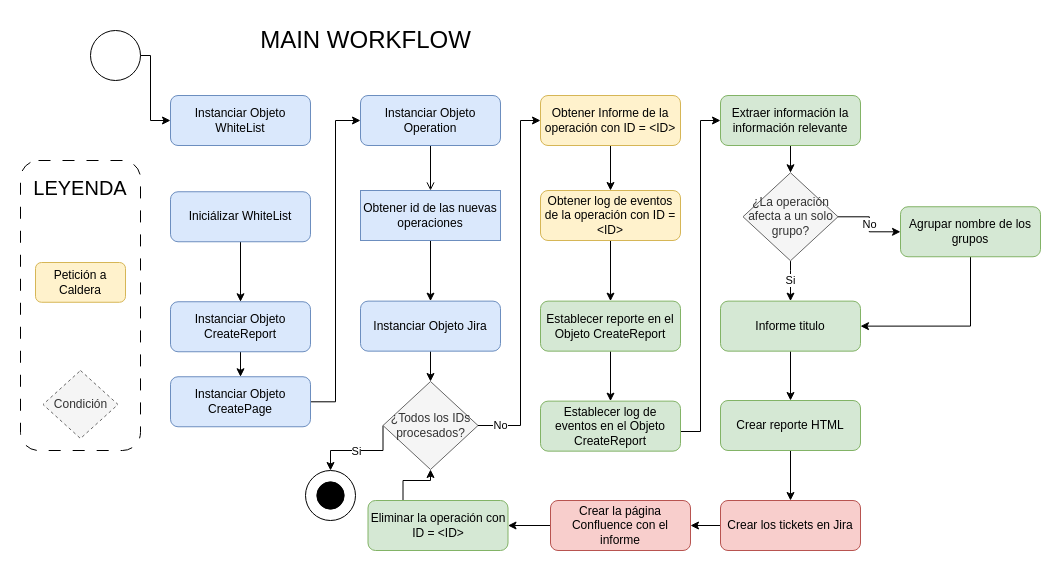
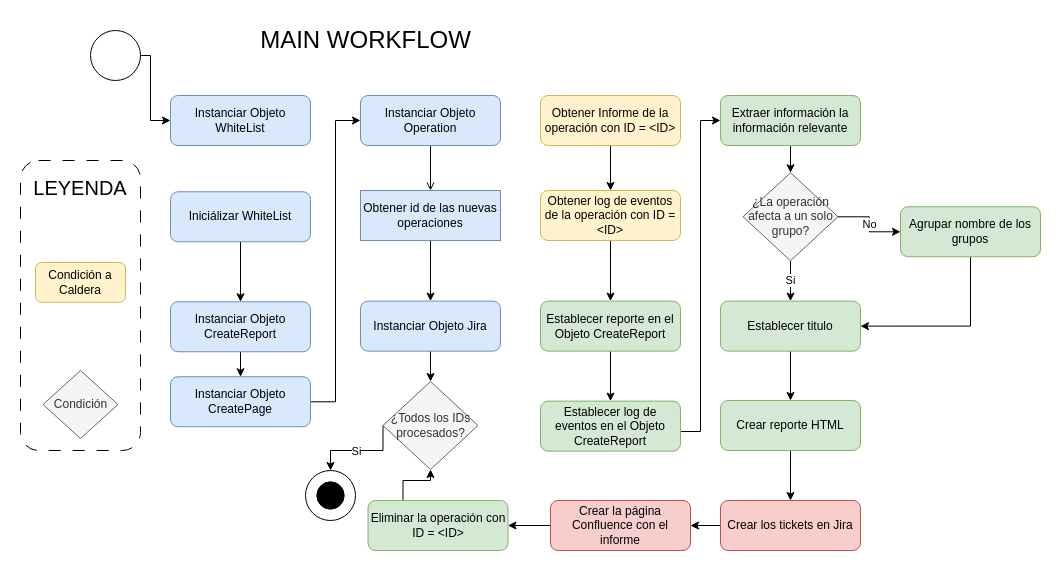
  <mxCell id="0" />
  <mxCell id="1" parent="0" />
  <mxCell id="2" value="" style="rounded=1;whiteSpace=wrap;html=1;dashed=1;dashPattern=12 12;" parent="1" vertex="1"><mxGeometry x="20" y="160" width="120" height="290" as="geometry" /></mxCell>
  <mxCell id="3" value="&lt;font style=&quot;font-size: 24px;&quot;&gt;MAIN WORKFLOW&lt;/font&gt;" style="text;html=1;align=center;verticalAlign=middle;resizable=0;points=[];autosize=1;strokeColor=none;fillColor=none;" parent="1" vertex="1"><mxGeometry x="250" y="20" width="230" height="40" as="geometry" /></mxCell>
  <mxCell id="4" style="edgeStyle=orthogonalEdgeStyle;rounded=0;orthogonalLoop=1;jettySize=auto;html=1;entryX=0;entryY=0.5;entryDx=0;entryDy=0;" parent="1" source="5" target="7" edge="1"><mxGeometry relative="1" as="geometry" /></mxCell>
  <mxCell id="5" value="Instanciar Objeto CreatePage" style="rounded=1;whiteSpace=wrap;html=1;fillColor=#dae8fc;strokeColor=#6c8ebf;" parent="1" vertex="1"><mxGeometry x="170" y="376.25" width="140" height="50" as="geometry" /></mxCell>
  <mxCell id="6" value="" style="edgeStyle=orthogonalEdgeStyle;rounded=0;orthogonalLoop=1;jettySize=auto;html=1;endArrow=open;" parent="1" source="7" target="37" edge="1"><mxGeometry relative="1" as="geometry" /></mxCell>
  <mxCell id="7" value="Instanciar Objeto Operation" style="rounded=1;whiteSpace=wrap;html=1;fillColor=#dae8fc;strokeColor=#6c8ebf;" parent="1" vertex="1"><mxGeometry x="360" y="95" width="140" height="50" as="geometry" /></mxCell>
- <mxCell id="8" style="edgeStyle=orthogonalEdgeStyle;rounded=0;orthogonalLoop=1;jettySize=auto;html=1;entryX=0;entryY=0.5;entryDx=0;entryDy=0;exitX=1;exitY=0.5;exitDx=0;exitDy=0;" parent="1" source="12" target="14" edge="1"><mxGeometry relative="1" as="geometry"><Array as="points"><mxPoint x="520" y="425" /><mxPoint x="520" y="120" /></Array></mxGeometry></mxCell>
- <mxCell id="9" value="No" style="edgeLabel;html=1;align=center;verticalAlign=middle;resizable=0;points=[];" parent="8" vertex="1" connectable="0"><mxGeometry x="-0.881" y="1" relative="1" as="geometry"><mxPoint as="offset" /></mxGeometry></mxCell>
  <mxCell id="10" style="edgeStyle=orthogonalEdgeStyle;rounded=0;orthogonalLoop=1;jettySize=auto;html=1;entryX=0.5;entryY=0;entryDx=0;entryDy=0;exitX=0;exitY=0.5;exitDx=0;exitDy=0;" parent="1" source="12" target="31" edge="1"><mxGeometry relative="1" as="geometry"><Array as="points"><mxPoint x="383" y="450" /><mxPoint x="330" y="450" /></Array></mxGeometry></mxCell>
  <mxCell id="11" value="Si" style="edgeLabel;html=1;align=center;verticalAlign=middle;resizable=0;points=[];" parent="10" vertex="1" connectable="0"><mxGeometry x="-0.318" y="-1" relative="1" as="geometry"><mxPoint x="-19" y="1" as="offset" /></mxGeometry></mxCell>
  <mxCell id="12" value="¿Todos los IDs procesados?" style="rhombus;whiteSpace=wrap;html=1;fillColor=#f5f5f5;strokeColor=#666666;fontColor=#333333;" parent="1" vertex="1"><mxGeometry x="382.5" y="381" width="95" height="88" as="geometry" /></mxCell>
  <mxCell id="13" value="" style="edgeStyle=orthogonalEdgeStyle;rounded=0;orthogonalLoop=1;jettySize=auto;html=1;" parent="1" source="14" target="16" edge="1"><mxGeometry relative="1" as="geometry" /></mxCell>
  <mxCell id="14" value="Obtener Informe de la operación con ID = &amp;lt;ID&amp;gt;" style="rounded=1;whiteSpace=wrap;html=1;fillColor=#fff2cc;strokeColor=#d6b656;" parent="1" vertex="1"><mxGeometry x="540" y="95" width="140" height="50" as="geometry" /></mxCell>
  <mxCell id="15" value="" style="edgeStyle=orthogonalEdgeStyle;rounded=0;orthogonalLoop=1;jettySize=auto;html=1;" parent="1" source="16" target="27" edge="1"><mxGeometry relative="1" as="geometry" /></mxCell>
  <mxCell id="16" value="Obtener log de eventos de la operación con ID = &amp;lt;ID&amp;gt;" style="rounded=1;whiteSpace=wrap;html=1;fillColor=#fff2cc;strokeColor=#d6b656;" parent="1" vertex="1"><mxGeometry x="540" y="190" width="140" height="50" as="geometry" /></mxCell>
  <mxCell id="17" value="" style="edgeStyle=orthogonalEdgeStyle;rounded=0;orthogonalLoop=1;jettySize=auto;html=1;" parent="1" source="18" target="44" edge="1"><mxGeometry relative="1" as="geometry" /></mxCell>
  <mxCell id="18" value="Extraer información la información relevante" style="rounded=1;whiteSpace=wrap;html=1;fillColor=#d5e8d4;strokeColor=#82b366;" parent="1" vertex="1"><mxGeometry x="720" y="95" width="140" height="50" as="geometry" /></mxCell>
  <mxCell id="19" value="" style="edgeStyle=orthogonalEdgeStyle;rounded=0;orthogonalLoop=1;jettySize=auto;html=1;" edge="1" parent="1" source="20" target="55"><mxGeometry relative="1" as="geometry" /></mxCell>
- <mxCell id="20" value="Informe titulo" style="rounded=1;whiteSpace=wrap;html=1;fillColor=#d5e8d4;strokeColor=#82b366;" parent="1" vertex="1"><mxGeometry x="720" y="300.63" width="140" height="50" as="geometry" /></mxCell>
+ <mxCell id="20" value="Establecer titulo" style="rounded=1;whiteSpace=wrap;html=1;fillColor=#d5e8d4;strokeColor=#82b366;" parent="1" vertex="1"><mxGeometry x="720" y="300.63" width="140" height="50" as="geometry" /></mxCell>
  <mxCell id="21" value="" style="edgeStyle=orthogonalEdgeStyle;rounded=0;orthogonalLoop=1;jettySize=auto;html=1;" edge="1" parent="1" source="22" target="48"><mxGeometry relative="1" as="geometry" /></mxCell>
  <mxCell id="22" value="Crear los tickets en Jira" style="rounded=1;whiteSpace=wrap;html=1;fillColor=#f8cecc;strokeColor=#b85450;" parent="1" vertex="1"><mxGeometry x="720" y="500" width="140" height="50" as="geometry" /></mxCell>
  <mxCell id="23" value="Instanciar Objeto WhiteList" style="rounded=1;whiteSpace=wrap;html=1;fillColor=#dae8fc;strokeColor=#6c8ebf;" parent="1" vertex="1"><mxGeometry x="170" y="95" width="140" height="50" as="geometry" /></mxCell>
  <mxCell id="24" value="" style="edgeStyle=orthogonalEdgeStyle;rounded=0;orthogonalLoop=1;jettySize=auto;html=1;" parent="1" source="25" target="41" edge="1"><mxGeometry relative="1" as="geometry" /></mxCell>
  <mxCell id="25" value="Iniciálizar WhiteList" style="rounded=1;whiteSpace=wrap;html=1;fillColor=#dae8fc;strokeColor=#6c8ebf;" parent="1" vertex="1"><mxGeometry x="170" y="191.25" width="140" height="50" as="geometry" /></mxCell>
  <mxCell id="26" value="" style="edgeStyle=orthogonalEdgeStyle;rounded=0;orthogonalLoop=1;jettySize=auto;html=1;" parent="1" source="27" target="29" edge="1"><mxGeometry relative="1" as="geometry" /></mxCell>
  <mxCell id="27" value="Establecer reporte en el Objeto CreateReport" style="rounded=1;whiteSpace=wrap;html=1;fillColor=#d5e8d4;strokeColor=#82b366;" parent="1" vertex="1"><mxGeometry x="540" y="300.63" width="140" height="50" as="geometry" /></mxCell>
  <mxCell id="28" value="" style="edgeStyle=orthogonalEdgeStyle;rounded=0;orthogonalLoop=1;jettySize=auto;html=1;" parent="1" source="29" target="18" edge="1"><mxGeometry relative="1" as="geometry"><Array as="points"><mxPoint x="700" y="431" /><mxPoint x="700" y="120" /></Array></mxGeometry></mxCell>
  <mxCell id="29" value="Establecer log de eventos en el Objeto CreateReport" style="rounded=1;whiteSpace=wrap;html=1;fillColor=#d5e8d4;strokeColor=#82b366;" parent="1" vertex="1"><mxGeometry x="540" y="400.63" width="140" height="50" as="geometry" /></mxCell>
  <mxCell id="30" value="" style="group;fillColor=none;" parent="1" vertex="1" connectable="0"><mxGeometry x="305" y="470" width="50" height="50" as="geometry" /></mxCell>
  <mxCell id="31" value="" style="ellipse;whiteSpace=wrap;html=1;aspect=fixed;" parent="30" vertex="1"><mxGeometry width="50" height="50" as="geometry" /></mxCell>
  <mxCell id="32" value="" style="ellipse;whiteSpace=wrap;html=1;aspect=fixed;fillColor=#000000;" parent="30" vertex="1"><mxGeometry x="11.331" y="11.331" width="27.344" height="27.34" as="geometry" /></mxCell>
  <mxCell id="33" value="" style="group;fillColor=none;" parent="1" vertex="1" connectable="0"><mxGeometry x="90" y="30" width="27.344" height="27.344" as="geometry" /></mxCell>
  <mxCell id="34" value="" style="ellipse;whiteSpace=wrap;html=1;aspect=fixed;" parent="33" vertex="1"><mxGeometry width="50" height="50" as="geometry" /></mxCell>
  <mxCell id="35" style="edgeStyle=orthogonalEdgeStyle;rounded=0;orthogonalLoop=1;jettySize=auto;html=1;entryX=0;entryY=0.5;entryDx=0;entryDy=0;" parent="1" source="34" target="23" edge="1"><mxGeometry relative="1" as="geometry"><Array as="points"><mxPoint x="150" y="55" /><mxPoint x="150" y="120" /></Array></mxGeometry></mxCell>
  <mxCell id="36" value="" style="edgeStyle=orthogonalEdgeStyle;rounded=0;orthogonalLoop=1;jettySize=auto;html=1;" parent="1" source="37" target="39" edge="1"><mxGeometry relative="1" as="geometry" /></mxCell>
  <mxCell id="37" value="Obtener id de las nuevas operaciones" style="whiteSpace=wrap;html=1;fillColor=#dae8fc;strokeColor=#6c8ebf;rounded=0;" parent="1" vertex="1"><mxGeometry x="360" y="190" width="140" height="50" as="geometry" /></mxCell>
  <mxCell id="38" value="" style="edgeStyle=orthogonalEdgeStyle;rounded=0;orthogonalLoop=1;jettySize=auto;html=1;" parent="1" source="39" target="12" edge="1"><mxGeometry relative="1" as="geometry" /></mxCell>
  <mxCell id="39" value="Instanciar Objeto Jira" style="rounded=1;whiteSpace=wrap;html=1;fillColor=#dae8fc;strokeColor=#6c8ebf;" parent="1" vertex="1"><mxGeometry x="360" y="300.63" width="140" height="50" as="geometry" /></mxCell>
  <mxCell id="40" value="" style="edgeStyle=orthogonalEdgeStyle;rounded=0;orthogonalLoop=1;jettySize=auto;html=1;" parent="1" source="41" target="5" edge="1"><mxGeometry relative="1" as="geometry" /></mxCell>
  <mxCell id="41" value="Instanciar Objeto CreateReport" style="rounded=1;whiteSpace=wrap;html=1;fillColor=#dae8fc;strokeColor=#6c8ebf;" parent="1" vertex="1"><mxGeometry x="170" y="301.25" width="140" height="50" as="geometry" /></mxCell>
  <mxCell id="42" value="No" style="edgeStyle=orthogonalEdgeStyle;rounded=0;orthogonalLoop=1;jettySize=auto;html=1;" parent="1" source="44" target="46" edge="1"><mxGeometry relative="1" as="geometry" /></mxCell>
  <mxCell id="43" value="Si" style="edgeStyle=orthogonalEdgeStyle;rounded=0;orthogonalLoop=1;jettySize=auto;html=1;" parent="1" source="44" target="20" edge="1"><mxGeometry relative="1" as="geometry"><Array as="points"><mxPoint x="790" y="270" /><mxPoint x="790" y="270" /></Array></mxGeometry></mxCell>
  <mxCell id="44" value="¿La operación afecta a un solo grupo?" style="rhombus;whiteSpace=wrap;html=1;fillColor=#f5f5f5;strokeColor=#666666;fontColor=#333333;" parent="1" vertex="1"><mxGeometry x="742.5" y="172.25" width="95" height="88" as="geometry" /></mxCell>
  <mxCell id="45" style="edgeStyle=orthogonalEdgeStyle;rounded=0;orthogonalLoop=1;jettySize=auto;html=1;entryX=1;entryY=0.5;entryDx=0;entryDy=0;" parent="1" source="46" target="20" edge="1"><mxGeometry relative="1" as="geometry"><Array as="points"><mxPoint x="970" y="326" /></Array></mxGeometry></mxCell>
  <mxCell id="46" value="Agrupar nombre de los grupos" style="rounded=1;whiteSpace=wrap;html=1;fillColor=#d5e8d4;strokeColor=#82b366;" parent="1" vertex="1"><mxGeometry x="900" y="206.25" width="140" height="50" as="geometry" /></mxCell>
  <mxCell id="47" value="" style="edgeStyle=orthogonalEdgeStyle;rounded=0;orthogonalLoop=1;jettySize=auto;html=1;" parent="1" source="48" target="50" edge="1"><mxGeometry relative="1" as="geometry" /></mxCell>
  <mxCell id="48" value="Crear la página Confluence con el informe" style="rounded=1;whiteSpace=wrap;html=1;fillColor=#f8cecc;strokeColor=#b85450;" parent="1" vertex="1"><mxGeometry x="550" y="500" width="140" height="50" as="geometry" /></mxCell>
  <mxCell id="49" style="edgeStyle=orthogonalEdgeStyle;rounded=0;orthogonalLoop=1;jettySize=auto;html=1;exitX=0.25;exitY=0;exitDx=0;exitDy=0;entryX=0.5;entryY=1;entryDx=0;entryDy=0;" edge="1" parent="1" source="50" target="12"><mxGeometry relative="1" as="geometry" /></mxCell>
  <mxCell id="50" value="Eliminar la operación con ID = &amp;lt;ID&amp;gt;" style="rounded=1;whiteSpace=wrap;html=1;fillColor=#d5e8d4;strokeColor=#82b366;" parent="1" vertex="1"><mxGeometry x="367.5" y="500" width="140" height="50" as="geometry" /></mxCell>
- <mxCell id="51" value="Petición a Caldera" style="rounded=1;whiteSpace=wrap;html=1;fillColor=#fff2cc;strokeColor=#d6b656;" parent="1" vertex="1"><mxGeometry x="35" y="262" width="90" height="39.75" as="geometry" /></mxCell>
- <mxCell id="52" value="Condición" style="rhombus;whiteSpace=wrap;html=1;fillColor=#f5f5f5;strokeColor=#666666;fontColor=#333333;dashed=1;" parent="1" vertex="1"><mxGeometry x="42.5" y="370" width="75" height="68" as="geometry" /></mxCell>
+ <mxCell id="51" value="Condición a Caldera" style="rounded=1;whiteSpace=wrap;html=1;fillColor=#fff2cc;strokeColor=#d6b656;" parent="1" vertex="1"><mxGeometry x="35" y="262" width="90" height="39.75" as="geometry" /></mxCell>
+ <mxCell id="52" value="Condición" style="rhombus;whiteSpace=wrap;html=1;fillColor=#f5f5f5;strokeColor=#666666;fontColor=#333333;" parent="1" vertex="1"><mxGeometry x="42.5" y="370" width="75" height="68" as="geometry" /></mxCell>
  <mxCell id="53" value="&lt;font style=&quot;font-size: 20px;&quot;&gt;LEYENDA&lt;/font&gt;" style="text;html=1;align=center;verticalAlign=middle;whiteSpace=wrap;rounded=0;" parent="1" vertex="1"><mxGeometry x="50" y="172.25" width="60" height="30" as="geometry" /></mxCell>
  <mxCell id="54" value="" style="edgeStyle=orthogonalEdgeStyle;rounded=0;orthogonalLoop=1;jettySize=auto;html=1;" edge="1" parent="1" source="55" target="22"><mxGeometry relative="1" as="geometry" /></mxCell>
  <mxCell id="55" value="Crear reporte HTML" style="rounded=1;whiteSpace=wrap;html=1;fillColor=#d5e8d4;strokeColor=#82b366;" vertex="1" parent="1"><mxGeometry x="720" y="400" width="140" height="50" as="geometry" /></mxCell>
